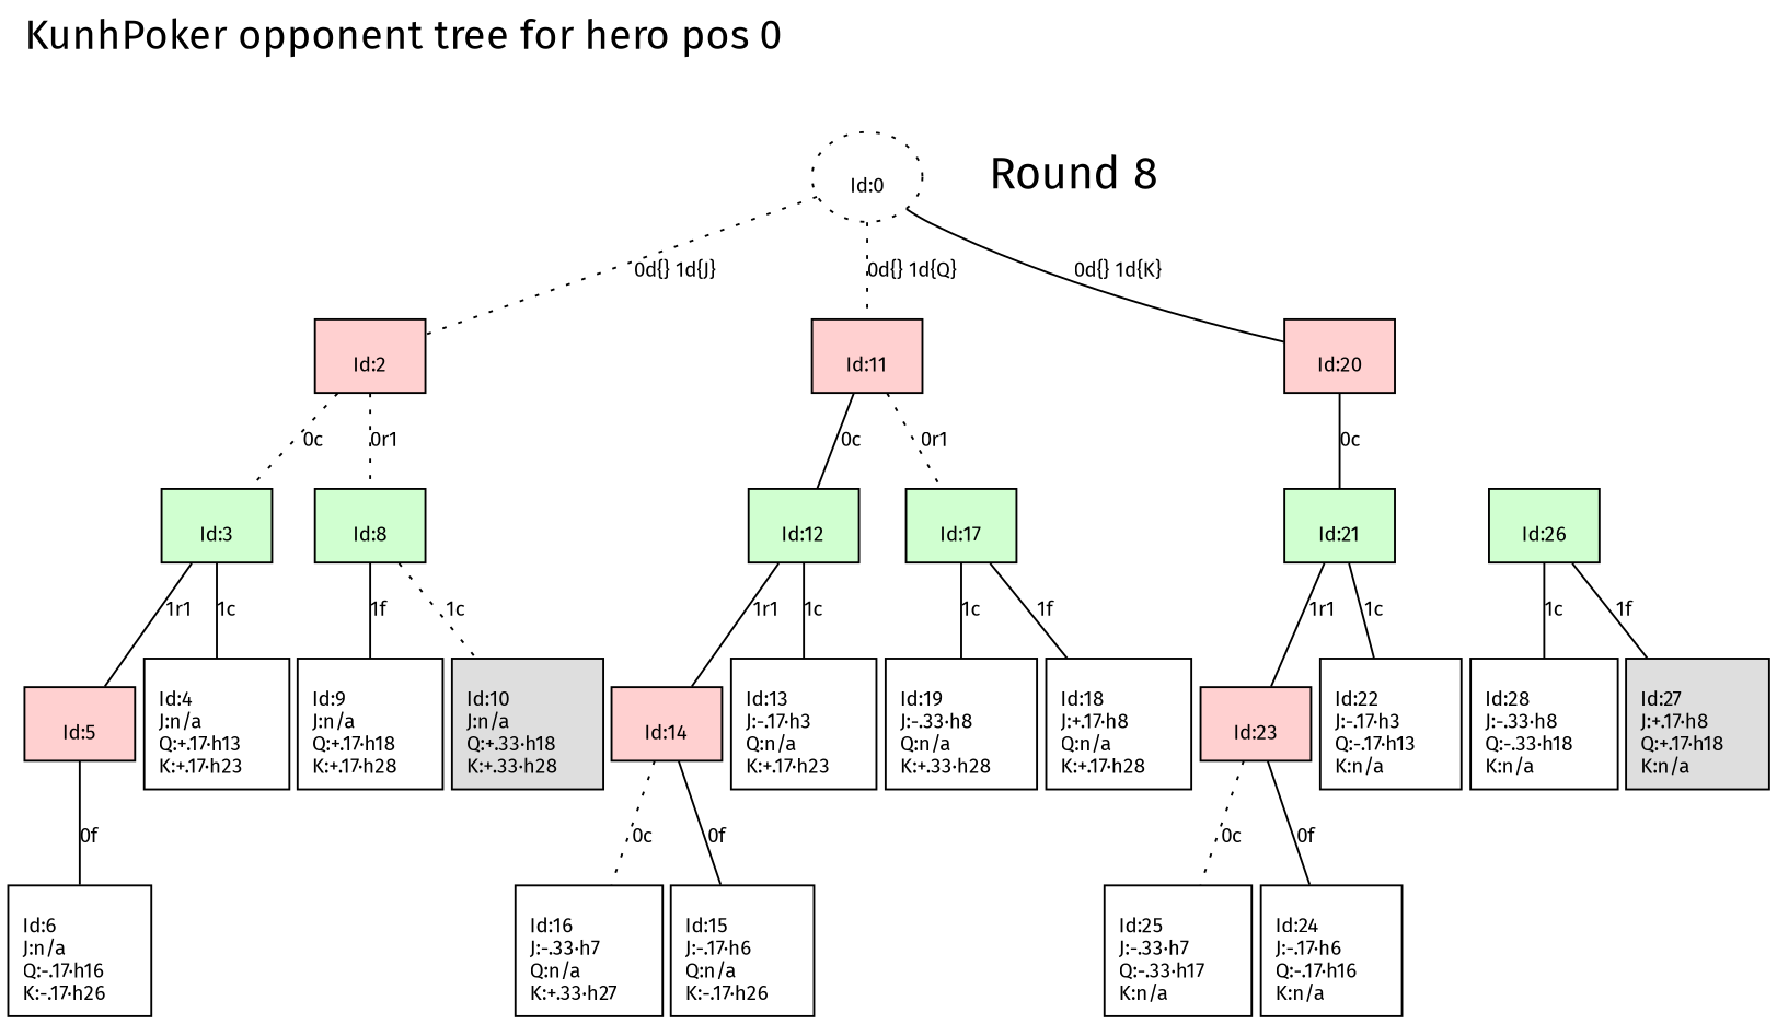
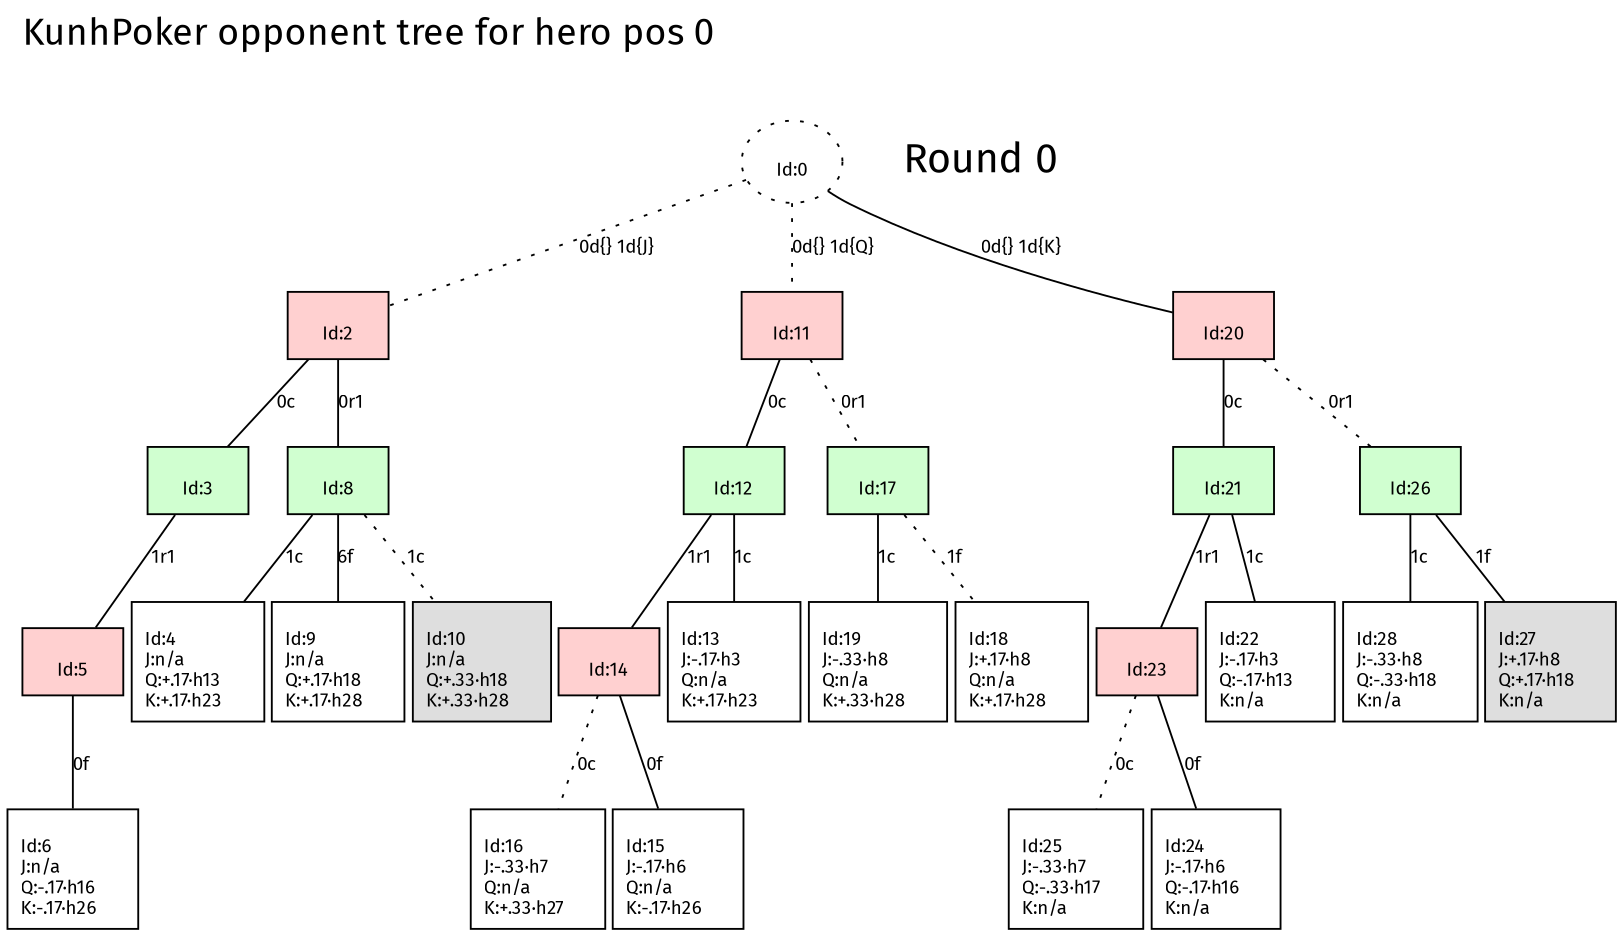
  digraph {
    fontname="Fira Sans"
    fontsize=20
    label="KunhPoker opponent tree for hero pos 0"
    labeljust=l
    labelloc=t
    nodesep=0.05
    node [fillcolor="#FFFFFF" fontname="Fira Sans" fontsize=10 margin="0.1,0.05" shape=box style=filled]
    edge [arrowhead=none fontname="Fira Sans" fontsize=10 style=solid]
    n1 [label=<<BR ALIGN="LEFT"/>Id:0<BR ALIGN="LEFT"/>> shape=ellipse style="filled, dotted"]
-   n2 [fillcolor=white fontsize=22 label="Round 8" peripheries=0 shape=ellipse style="bold,filled" margin=""]
+   n2 [fillcolor=white fontsize=22 label="Round 0" peripheries=0 shape=ellipse style="bold,filled" margin=""]
    n3 [fillcolor="#FFD0D0" label=<<BR ALIGN="LEFT"/>Id:2<BR ALIGN="LEFT"/>>]
    n4 [fillcolor="#FFD0D0" label=<<BR ALIGN="LEFT"/>Id:11<BR ALIGN="LEFT"/>>]
    n5 [fillcolor="#FFD0D0" label=<<BR ALIGN="LEFT"/>Id:20<BR ALIGN="LEFT"/>>]
    n6 [label=<<BR ALIGN="LEFT"/>Id:4<BR ALIGN="LEFT"/>J:n/a     <BR ALIGN="LEFT"/>Q:+.17·h13     <BR ALIGN="LEFT"/>K:+.17·h23     <BR ALIGN="LEFT"/>>]
    n7 [fillcolor="#D0FFD0" label=<<BR ALIGN="LEFT"/>Id:3<BR ALIGN="LEFT"/>>]
    n8 [fillcolor="#FFD0D0" label=<<BR ALIGN="LEFT"/>Id:5<BR ALIGN="LEFT"/>>]
    n9 [label=<<BR ALIGN="LEFT"/>Id:6<BR ALIGN="LEFT"/>J:n/a     <BR ALIGN="LEFT"/>Q:-.17·h16     <BR ALIGN="LEFT"/>K:-.17·h26     <BR ALIGN="LEFT"/>>]
    n10 [fillcolor="#D0FFD0" label=<<BR ALIGN="LEFT"/>Id:8<BR ALIGN="LEFT"/>>]
    n11 [label=<<BR ALIGN="LEFT"/>Id:9<BR ALIGN="LEFT"/>J:n/a     <BR ALIGN="LEFT"/>Q:+.17·h18     <BR ALIGN="LEFT"/>K:+.17·h28     <BR ALIGN="LEFT"/>>]
    n12 [fillcolor="#DEDEDE" label=<<BR ALIGN="LEFT"/>Id:10<BR ALIGN="LEFT"/>J:n/a     <BR ALIGN="LEFT"/>Q:+.33·h18     <BR ALIGN="LEFT"/>K:+.33·h28     <BR ALIGN="LEFT"/>>]
    n13 [fillcolor="#D0FFD0" label=<<BR ALIGN="LEFT"/>Id:12<BR ALIGN="LEFT"/>>]
    n14 [fillcolor="#D0FFD0" label=<<BR ALIGN="LEFT"/>Id:17<BR ALIGN="LEFT"/>>]
    n15 [fillcolor="#D0FFD0" label=<<BR ALIGN="LEFT"/>Id:21<BR ALIGN="LEFT"/>>]
    n16 [fillcolor="#D0FFD0" label=<<BR ALIGN="LEFT"/>Id:26<BR ALIGN="LEFT"/>>]
    n17 [label=<<BR ALIGN="LEFT"/>Id:13<BR ALIGN="LEFT"/>J:-.17·h3     <BR ALIGN="LEFT"/>Q:n/a     <BR ALIGN="LEFT"/>K:+.17·h23     <BR ALIGN="LEFT"/>>]
    n18 [fillcolor="#FFD0D0" label=<<BR ALIGN="LEFT"/>Id:14<BR ALIGN="LEFT"/>>]
    n19 [label=<<BR ALIGN="LEFT"/>Id:15<BR ALIGN="LEFT"/>J:-.17·h6     <BR ALIGN="LEFT"/>Q:n/a     <BR ALIGN="LEFT"/>K:-.17·h26     <BR ALIGN="LEFT"/>>]
    n20 [label=<<BR ALIGN="LEFT"/>Id:16<BR ALIGN="LEFT"/>J:-.33·h7     <BR ALIGN="LEFT"/>Q:n/a     <BR ALIGN="LEFT"/>K:+.33·h27     <BR ALIGN="LEFT"/>>]
    n21 [label=<<BR ALIGN="LEFT"/>Id:18<BR ALIGN="LEFT"/>J:+.17·h8     <BR ALIGN="LEFT"/>Q:n/a     <BR ALIGN="LEFT"/>K:+.17·h28     <BR ALIGN="LEFT"/>>]
    n22 [label=<<BR ALIGN="LEFT"/>Id:19<BR ALIGN="LEFT"/>J:-.33·h8     <BR ALIGN="LEFT"/>Q:n/a     <BR ALIGN="LEFT"/>K:+.33·h28     <BR ALIGN="LEFT"/>>]
    n23 [label=<<BR ALIGN="LEFT"/>Id:22<BR ALIGN="LEFT"/>J:-.17·h3     <BR ALIGN="LEFT"/>Q:-.17·h13     <BR ALIGN="LEFT"/>K:n/a     <BR ALIGN="LEFT"/>>]
    n24 [fillcolor="#FFD0D0" label=<<BR ALIGN="LEFT"/>Id:23<BR ALIGN="LEFT"/>>]
    n25 [label=<<BR ALIGN="LEFT"/>Id:24<BR ALIGN="LEFT"/>J:-.17·h6     <BR ALIGN="LEFT"/>Q:-.17·h16     <BR ALIGN="LEFT"/>K:n/a     <BR ALIGN="LEFT"/>>]
    n26 [label=<<BR ALIGN="LEFT"/>Id:25<BR ALIGN="LEFT"/>J:-.33·h7     <BR ALIGN="LEFT"/>Q:-.33·h17     <BR ALIGN="LEFT"/>K:n/a     <BR ALIGN="LEFT"/>>]
    n27 [fillcolor="#DEDEDE" label=<<BR ALIGN="LEFT"/>Id:27<BR ALIGN="LEFT"/>J:+.17·h8     <BR ALIGN="LEFT"/>Q:+.17·h18     <BR ALIGN="LEFT"/>K:n/a     <BR ALIGN="LEFT"/>>]
    n28 [label=<<BR ALIGN="LEFT"/>Id:28<BR ALIGN="LEFT"/>J:-.33·h8     <BR ALIGN="LEFT"/>Q:-.33·h18     <BR ALIGN="LEFT"/>K:n/a     <BR ALIGN="LEFT"/>>]
    subgraph sub_1 {
      rank=same
      n1
      n2
    }
    n1 -> n3 [label="0d{} 1d{J}" style=dotted]
    n1 -> n4 [label="0d{} 1d{Q}" style=dotted]
    n1 -> n5 [label="0d{} 1d{K}"]
-   n3 -> n7 [label="0c" style=dotted]
-   n3 -> n10 [label="0r1" style=dotted]
+   n3 -> n7 [label="0c"]
+   n3 -> n10 [label="0r1"]
    n4 -> n13 [label="0c"]
    n4 -> n14 [label="0r1" style=dotted]
    n5 -> n15 [label="0c"]
-   n7 -> n6 [label="1c"]
+   n5 -> n16 [label="0r1" style=dotted]
+   n10 -> n6 [label="1c"]
    n7 -> n8 [label="1r1"]
    n8 -> n9 [label="0f"]
-   n10 -> n11 [label="1f"]
+   n10 -> n11 [label="6f"]
    n10 -> n12 [label="1c" style=dotted]
    n13 -> n17 [label="1c"]
    n13 -> n18 [label="1r1"]
-   n14 -> n21 [label="1f"]
+   n14 -> n21 [label="1f" style=dotted]
    n14 -> n22 [label="1c"]
    n15 -> n23 [label="1c"]
    n15 -> n24 [label="1r1"]
    n16 -> n27 [label="1f"]
    n16 -> n28 [label="1c"]
    n18 -> n19 [label="0f"]
    n18 -> n20 [label="0c" style=dotted]
    n24 -> n25 [label="0f"]
    n24 -> n26 [label="0c" style=dotted]
  }
